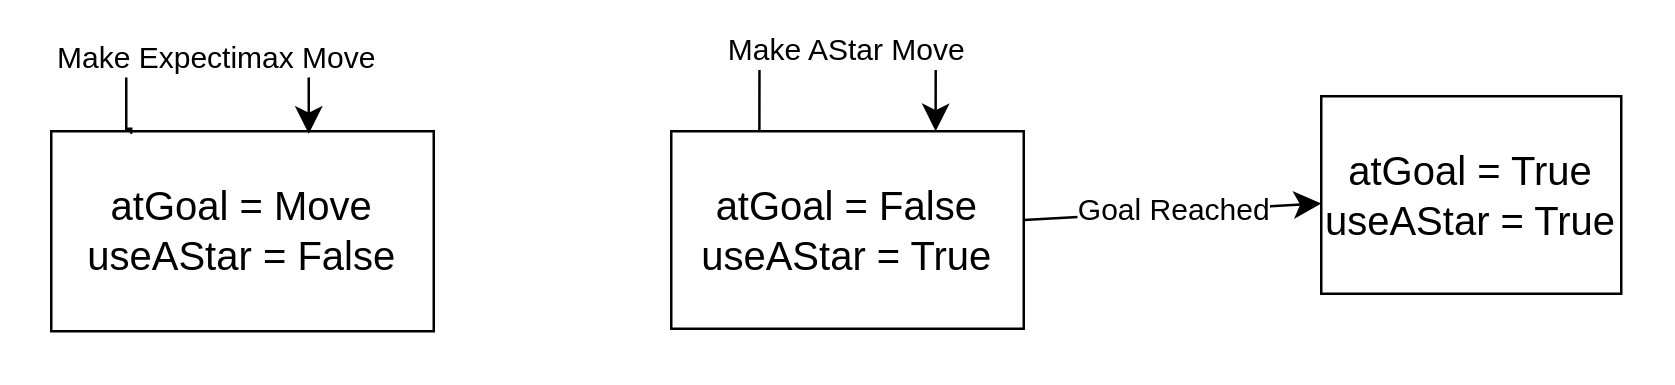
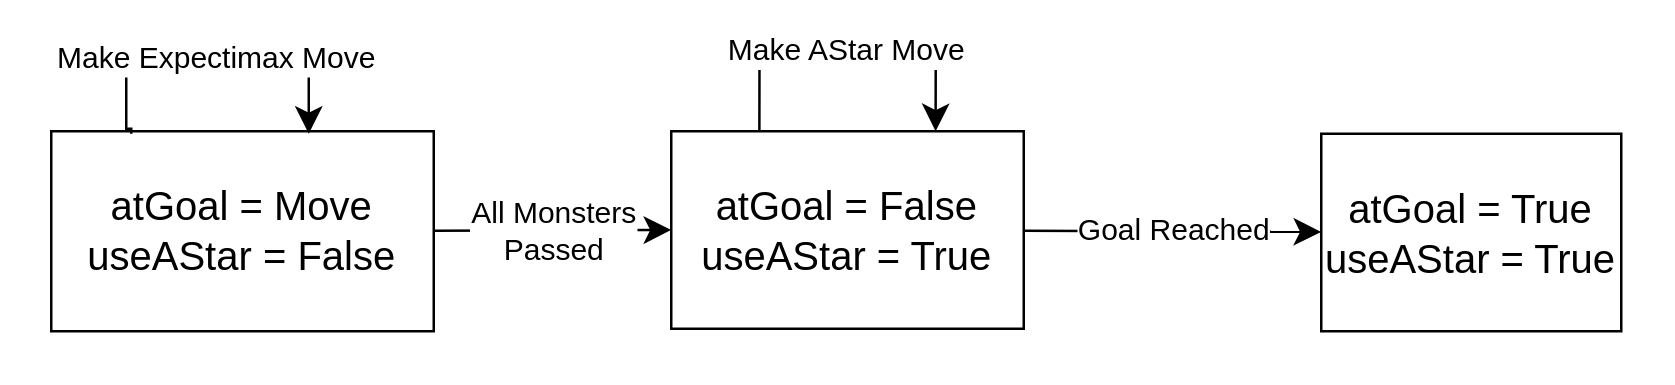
  <mxCell id="0" />
  <mxCell id="1" parent="0" />
  <mxCell id="2" value="Goal Reached" style="edgeStyle=none;curved=1;rounded=0;orthogonalLoop=1;jettySize=auto;html=1;fontSize=12;startSize=8;endSize=8;" edge="1" parent="1" source="3" target="4"><mxGeometry relative="1" as="geometry"><mxPoint x="572" y="157" as="targetPoint" /></mxGeometry></mxCell>
  <mxCell id="3" value="atGoal = False&lt;br&gt;useAStar = True" style="rounded=0;whiteSpace=wrap;html=1;fontSize=16;" vertex="1" parent="1"><mxGeometry x="268" y="52" width="141" height="79" as="geometry" /></mxCell>
- <mxCell id="4" value="atGoal = True&lt;br&gt;useAStar = True" style="rounded=0;whiteSpace=wrap;html=1;fontSize=16;" vertex="1" parent="1"><mxGeometry x="528" y="38" width="120" height="79" as="geometry" /></mxCell>
+ <mxCell id="4" value="atGoal = True&lt;br&gt;useAStar = True" style="rounded=0;whiteSpace=wrap;html=1;fontSize=16;" vertex="1" parent="1"><mxGeometry x="528" y="53" width="120" height="79" as="geometry" /></mxCell>
  <mxCell id="5" value="Make AStar Move" style="edgeStyle=segmentEdgeStyle;endArrow=classic;html=1;curved=0;rounded=0;endSize=8;startSize=8;fontSize=12;exitX=0.25;exitY=0;exitDx=0;exitDy=0;entryX=0.75;entryY=0;entryDx=0;entryDy=0;" edge="1" parent="1" source="3" target="3"><mxGeometry width="50" height="50" relative="1" as="geometry"><mxPoint x="543" y="265" as="sourcePoint" /><mxPoint x="349" y="-23" as="targetPoint" /><Array as="points"><mxPoint x="319" y="20" /><mxPoint x="379" y="20" /></Array></mxGeometry></mxCell>
+ <mxCell id="6" value="All Monsters&lt;br&gt;Passed" style="edgeStyle=none;curved=1;rounded=0;orthogonalLoop=1;jettySize=auto;html=1;entryX=0;entryY=0.5;entryDx=0;entryDy=0;fontSize=12;startSize=8;endSize=8;" edge="1" parent="1" source="7" target="3"><mxGeometry x="0.002" relative="1" as="geometry"><mxPoint as="offset" /></mxGeometry></mxCell>
  <mxCell id="7" value="atGoal = Move&lt;br&gt;useAStar = False" style="rounded=0;whiteSpace=wrap;html=1;fontSize=16;" vertex="1" parent="1"><mxGeometry x="20" y="52" width="153" height="80" as="geometry" /></mxCell>
  <mxCell id="8" value="Make Expectimax Move" style="edgeStyle=segmentEdgeStyle;endArrow=classic;html=1;curved=0;rounded=0;endSize=8;startSize=8;fontSize=12;exitX=0.25;exitY=0;exitDx=0;exitDy=0;entryX=0.75;entryY=0;entryDx=0;entryDy=0;" edge="1" parent="1"><mxGeometry width="50" height="50" relative="1" as="geometry"><mxPoint x="52" y="53" as="sourcePoint" /><mxPoint x="123" y="53" as="targetPoint" /><Array as="points"><mxPoint x="52" y="51" /><mxPoint x="50" y="51" /><mxPoint x="50" y="23" /><mxPoint x="123" y="23" /></Array></mxGeometry></mxCell>
